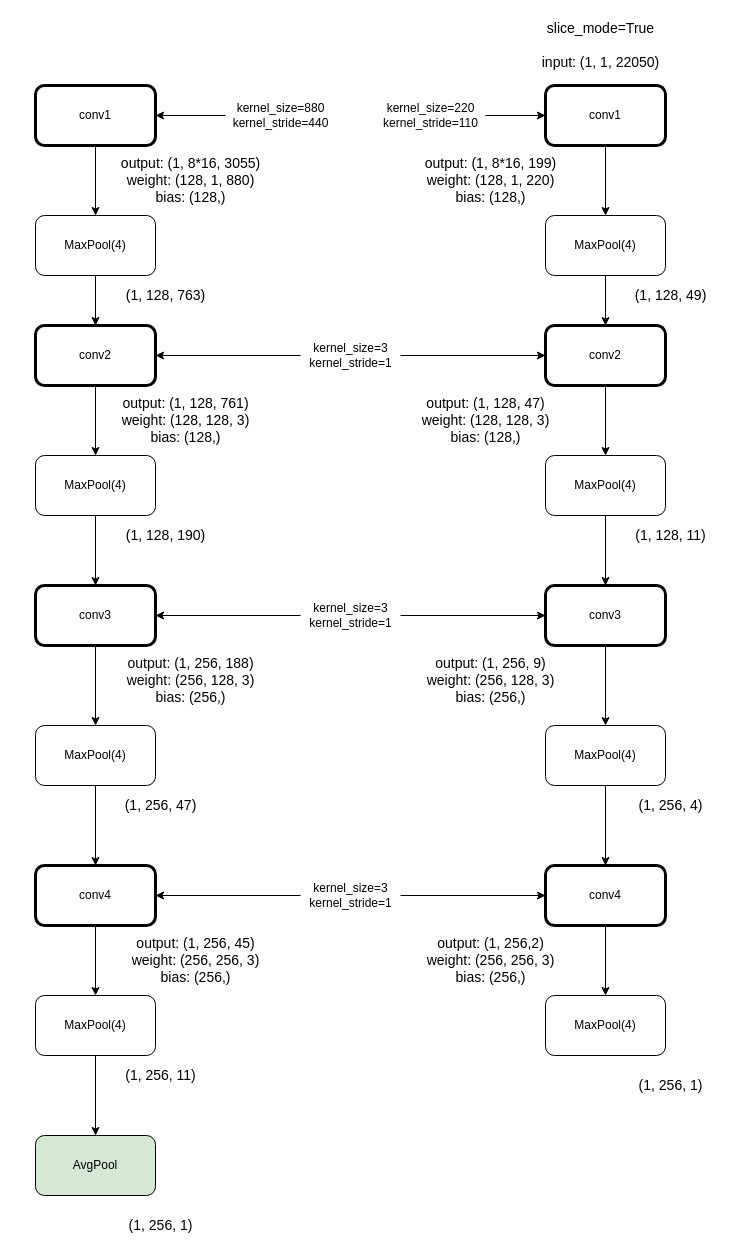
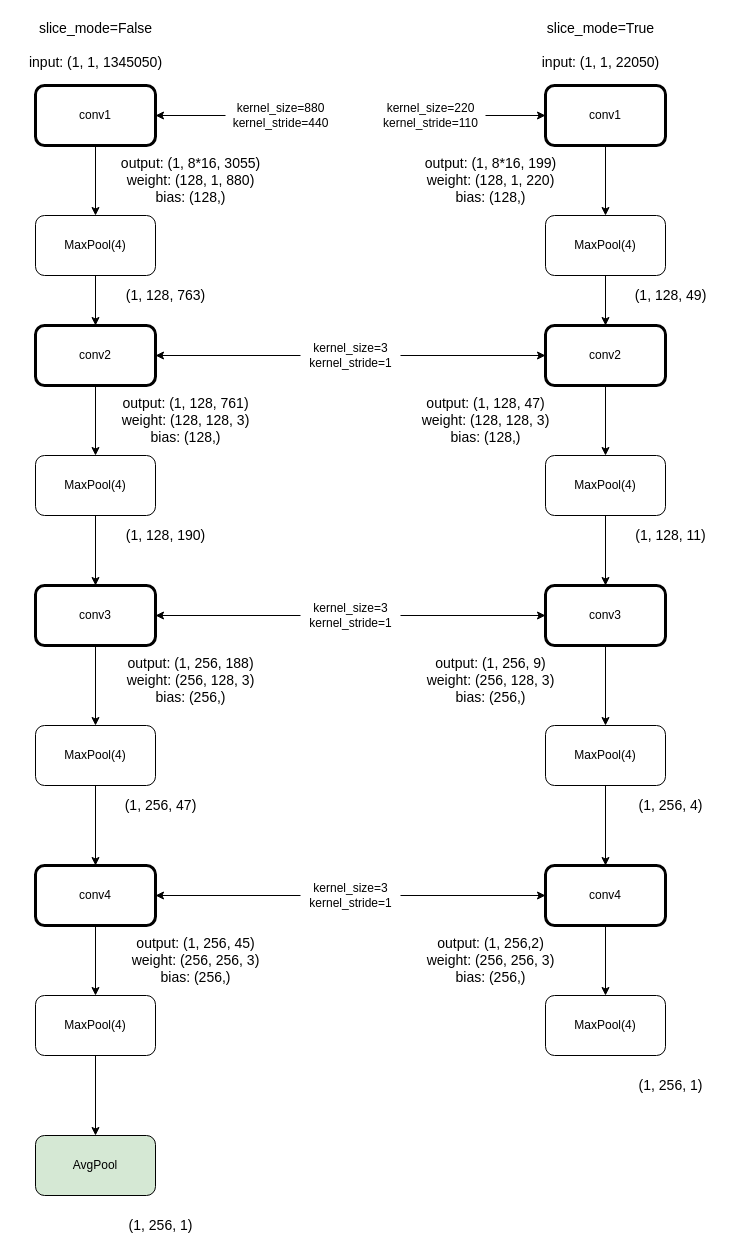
  <mxCell id="0" />
  <mxCell id="1" parent="0" />
  <mxCell id="2" value="" style="edgeStyle=orthogonalEdgeStyle;rounded=0;orthogonalLoop=1;jettySize=auto;html=1;" edge="1" parent="1" source="3" target="11"><mxGeometry relative="1" as="geometry" /></mxCell>
  <mxCell id="3" value="conv1" style="rounded=1;whiteSpace=wrap;html=1;strokeWidth=3;" vertex="1" parent="1"><mxGeometry x="35" y="85" width="120" height="60" as="geometry" /></mxCell>
  <mxCell id="4" value="" style="edgeStyle=orthogonalEdgeStyle;rounded=0;orthogonalLoop=1;jettySize=auto;html=1;" edge="1" parent="1" source="5" target="17"><mxGeometry relative="1" as="geometry" /></mxCell>
  <mxCell id="5" value="conv2" style="rounded=1;whiteSpace=wrap;html=1;strokeWidth=3;" vertex="1" parent="1"><mxGeometry x="35" y="325" width="120" height="60" as="geometry" /></mxCell>
  <mxCell id="6" value="" style="edgeStyle=orthogonalEdgeStyle;rounded=0;orthogonalLoop=1;jettySize=auto;html=1;" edge="1" parent="1" source="7" target="15"><mxGeometry relative="1" as="geometry" /></mxCell>
  <mxCell id="7" value="conv3" style="rounded=1;whiteSpace=wrap;html=1;strokeWidth=3;" vertex="1" parent="1"><mxGeometry x="35" y="585" width="120" height="60" as="geometry" /></mxCell>
  <mxCell id="8" value="" style="edgeStyle=orthogonalEdgeStyle;rounded=0;orthogonalLoop=1;jettySize=auto;html=1;" edge="1" parent="1" source="9" target="13"><mxGeometry relative="1" as="geometry" /></mxCell>
  <mxCell id="9" value="conv4" style="rounded=1;whiteSpace=wrap;html=1;strokeWidth=3;" vertex="1" parent="1"><mxGeometry x="35" y="865" width="120" height="60" as="geometry" /></mxCell>
  <mxCell id="10" value="" style="edgeStyle=orthogonalEdgeStyle;rounded=0;orthogonalLoop=1;jettySize=auto;html=1;" edge="1" parent="1" source="11" target="5"><mxGeometry relative="1" as="geometry" /></mxCell>
  <mxCell id="11" value="MaxPool(4)" style="rounded=1;whiteSpace=wrap;html=1;strokeWidth=1;" vertex="1" parent="1"><mxGeometry x="35" y="215" width="120" height="60" as="geometry" /></mxCell>
  <mxCell id="12" value="" style="edgeStyle=orthogonalEdgeStyle;rounded=0;orthogonalLoop=1;jettySize=auto;html=1;" edge="1" parent="1" source="13" target="56"><mxGeometry relative="1" as="geometry" /></mxCell>
  <mxCell id="13" value="MaxPool(4)" style="rounded=1;whiteSpace=wrap;html=1;strokeWidth=1;" vertex="1" parent="1"><mxGeometry x="35" y="995" width="120" height="60" as="geometry" /></mxCell>
  <mxCell id="14" value="" style="edgeStyle=orthogonalEdgeStyle;rounded=0;orthogonalLoop=1;jettySize=auto;html=1;" edge="1" parent="1" source="15" target="9"><mxGeometry relative="1" as="geometry" /></mxCell>
  <mxCell id="15" value="MaxPool(4)" style="rounded=1;whiteSpace=wrap;html=1;strokeWidth=1;" vertex="1" parent="1"><mxGeometry x="35" y="725" width="120" height="60" as="geometry" /></mxCell>
  <mxCell id="16" value="" style="edgeStyle=orthogonalEdgeStyle;rounded=0;orthogonalLoop=1;jettySize=auto;html=1;" edge="1" parent="1" source="17" target="7"><mxGeometry relative="1" as="geometry" /></mxCell>
  <mxCell id="17" value="MaxPool(4)" style="rounded=1;whiteSpace=wrap;html=1;strokeWidth=1;" vertex="1" parent="1"><mxGeometry x="35" y="455" width="120" height="60" as="geometry" /></mxCell>
+ <mxCell id="18" value="&lt;font style=&quot;font-size: 14px&quot;&gt;slice_mode=False&lt;br&gt;&lt;br&gt;input: (1, 1, 1345050)&lt;br&gt;&lt;/font&gt;" style="text;html=1;align=center;verticalAlign=middle;resizable=0;points=[];autosize=1;strokeColor=none;" vertex="1" parent="1"><mxGeometry x="20" y="20" width="150" height="50" as="geometry" /></mxCell>
  <mxCell id="19" value="&lt;font style=&quot;font-size: 14px&quot;&gt;(1, 128, 763)&lt;/font&gt;" style="text;html=1;align=center;verticalAlign=middle;resizable=0;points=[];autosize=1;strokeColor=none;" vertex="1" parent="1"><mxGeometry x="120" y="285" width="90" height="20" as="geometry" /></mxCell>
  <mxCell id="20" value="&lt;font style=&quot;font-size: 14px&quot;&gt;(1, 128, 190)&lt;/font&gt;" style="text;html=1;align=center;verticalAlign=middle;resizable=0;points=[];autosize=1;strokeColor=none;" vertex="1" parent="1"><mxGeometry x="120" y="525" width="90" height="20" as="geometry" /></mxCell>
  <mxCell id="21" value="&lt;font style=&quot;font-size: 14px&quot;&gt;(1, 256, 47)&lt;/font&gt;" style="text;html=1;align=center;verticalAlign=middle;resizable=0;points=[];autosize=1;strokeColor=none;" vertex="1" parent="1"><mxGeometry x="115" y="795" width="90" height="20" as="geometry" /></mxCell>
- <mxCell id="22" value="&lt;font style=&quot;font-size: 14px&quot;&gt;(1, 256, 11)&lt;/font&gt;" style="text;html=1;align=center;verticalAlign=middle;resizable=0;points=[];autosize=1;strokeColor=none;" vertex="1" parent="1"><mxGeometry x="115" y="1065" width="90" height="20" as="geometry" /></mxCell>
  <mxCell id="23" value="&lt;font style=&quot;font-size: 14px&quot;&gt;slice_mode=True&lt;br&gt;&lt;br&gt;input: (1, 1, 22050)&lt;br&gt;&lt;/font&gt;" style="text;html=1;align=center;verticalAlign=middle;resizable=0;points=[];autosize=1;strokeColor=none;" vertex="1" parent="1"><mxGeometry x="535" y="20" width="130" height="50" as="geometry" /></mxCell>
  <mxCell id="24" value="" style="edgeStyle=orthogonalEdgeStyle;rounded=0;orthogonalLoop=1;jettySize=auto;html=1;" edge="1" parent="1" source="25" target="33"><mxGeometry relative="1" as="geometry" /></mxCell>
  <mxCell id="25" value="conv1" style="rounded=1;whiteSpace=wrap;html=1;strokeWidth=3;" vertex="1" parent="1"><mxGeometry x="545" y="85" width="120" height="60" as="geometry" /></mxCell>
  <mxCell id="26" value="" style="edgeStyle=orthogonalEdgeStyle;rounded=0;orthogonalLoop=1;jettySize=auto;html=1;" edge="1" parent="1" source="27" target="38"><mxGeometry relative="1" as="geometry" /></mxCell>
  <mxCell id="27" value="conv2" style="rounded=1;whiteSpace=wrap;html=1;strokeWidth=3;" vertex="1" parent="1"><mxGeometry x="545" y="325" width="120" height="60" as="geometry" /></mxCell>
  <mxCell id="28" value="" style="edgeStyle=orthogonalEdgeStyle;rounded=0;orthogonalLoop=1;jettySize=auto;html=1;" edge="1" parent="1" source="29" target="36"><mxGeometry relative="1" as="geometry" /></mxCell>
  <mxCell id="29" value="conv3" style="rounded=1;whiteSpace=wrap;html=1;strokeWidth=3;" vertex="1" parent="1"><mxGeometry x="545" y="585" width="120" height="60" as="geometry" /></mxCell>
  <mxCell id="30" value="" style="edgeStyle=orthogonalEdgeStyle;rounded=0;orthogonalLoop=1;jettySize=auto;html=1;" edge="1" parent="1" source="31" target="34"><mxGeometry relative="1" as="geometry" /></mxCell>
  <mxCell id="31" value="conv4" style="rounded=1;whiteSpace=wrap;html=1;strokeWidth=3;" vertex="1" parent="1"><mxGeometry x="545" y="865" width="120" height="60" as="geometry" /></mxCell>
  <mxCell id="32" value="" style="edgeStyle=orthogonalEdgeStyle;rounded=0;orthogonalLoop=1;jettySize=auto;html=1;" edge="1" parent="1" source="33" target="27"><mxGeometry relative="1" as="geometry" /></mxCell>
  <mxCell id="33" value="MaxPool(4)" style="rounded=1;whiteSpace=wrap;html=1;strokeWidth=1;" vertex="1" parent="1"><mxGeometry x="545" y="215" width="120" height="60" as="geometry" /></mxCell>
  <mxCell id="34" value="MaxPool(4)" style="rounded=1;whiteSpace=wrap;html=1;strokeWidth=1;" vertex="1" parent="1"><mxGeometry x="545" y="995" width="120" height="60" as="geometry" /></mxCell>
  <mxCell id="35" value="" style="edgeStyle=orthogonalEdgeStyle;rounded=0;orthogonalLoop=1;jettySize=auto;html=1;" edge="1" parent="1" source="36" target="31"><mxGeometry relative="1" as="geometry" /></mxCell>
  <mxCell id="36" value="MaxPool(4)" style="rounded=1;whiteSpace=wrap;html=1;strokeWidth=1;" vertex="1" parent="1"><mxGeometry x="545" y="725" width="120" height="60" as="geometry" /></mxCell>
  <mxCell id="37" value="" style="edgeStyle=orthogonalEdgeStyle;rounded=0;orthogonalLoop=1;jettySize=auto;html=1;" edge="1" parent="1" source="38" target="29"><mxGeometry relative="1" as="geometry" /></mxCell>
  <mxCell id="38" value="MaxPool(4)" style="rounded=1;whiteSpace=wrap;html=1;strokeWidth=1;" vertex="1" parent="1"><mxGeometry x="545" y="455" width="120" height="60" as="geometry" /></mxCell>
  <mxCell id="39" value="&lt;font style=&quot;font-size: 14px&quot;&gt;(1, 128, 49)&lt;/font&gt;" style="text;html=1;align=center;verticalAlign=middle;resizable=0;points=[];autosize=1;strokeColor=none;" vertex="1" parent="1"><mxGeometry x="625" y="285" width="90" height="20" as="geometry" /></mxCell>
  <mxCell id="40" value="&lt;font style=&quot;font-size: 14px&quot;&gt;(1, 128, 11)&lt;/font&gt;" style="text;html=1;align=center;verticalAlign=middle;resizable=0;points=[];autosize=1;strokeColor=none;" vertex="1" parent="1"><mxGeometry x="625" y="525" width="90" height="20" as="geometry" /></mxCell>
  <mxCell id="41" value="&lt;font style=&quot;font-size: 14px&quot;&gt;(1, 256, 4)&lt;/font&gt;" style="text;html=1;align=center;verticalAlign=middle;resizable=0;points=[];autosize=1;strokeColor=none;" vertex="1" parent="1"><mxGeometry x="630" y="795" width="80" height="20" as="geometry" /></mxCell>
  <mxCell id="42" value="&lt;font style=&quot;font-size: 14px&quot;&gt;(1, 256, 1)&lt;/font&gt;" style="text;html=1;align=center;verticalAlign=middle;resizable=0;points=[];autosize=1;strokeColor=none;" vertex="1" parent="1"><mxGeometry x="630" y="1075" width="80" height="20" as="geometry" /></mxCell>
  <mxCell id="43" style="edgeStyle=orthogonalEdgeStyle;rounded=0;orthogonalLoop=1;jettySize=auto;html=1;entryX=1;entryY=0.5;entryDx=0;entryDy=0;" edge="1" parent="1" source="44" target="3"><mxGeometry relative="1" as="geometry" /></mxCell>
  <mxCell id="44" value="kernel_size=880&lt;br&gt;kernel_stride=440" style="text;html=1;align=center;verticalAlign=middle;resizable=0;points=[];autosize=1;strokeColor=none;" vertex="1" parent="1"><mxGeometry x="225" y="100" width="110" height="30" as="geometry" /></mxCell>
  <mxCell id="45" value="" style="edgeStyle=orthogonalEdgeStyle;rounded=0;orthogonalLoop=1;jettySize=auto;html=1;" edge="1" parent="1" source="47" target="5"><mxGeometry relative="1" as="geometry" /></mxCell>
  <mxCell id="46" style="edgeStyle=orthogonalEdgeStyle;rounded=0;orthogonalLoop=1;jettySize=auto;html=1;" edge="1" parent="1" source="47" target="27"><mxGeometry relative="1" as="geometry" /></mxCell>
  <mxCell id="47" value="kernel_size=3&lt;br&gt;kernel_stride=1" style="text;html=1;align=center;verticalAlign=middle;resizable=0;points=[];autosize=1;strokeColor=none;" vertex="1" parent="1"><mxGeometry x="300" y="340" width="100" height="30" as="geometry" /></mxCell>
  <mxCell id="48" value="" style="edgeStyle=orthogonalEdgeStyle;rounded=0;orthogonalLoop=1;jettySize=auto;html=1;" edge="1" parent="1" source="50" target="7"><mxGeometry relative="1" as="geometry" /></mxCell>
  <mxCell id="49" style="edgeStyle=orthogonalEdgeStyle;rounded=0;orthogonalLoop=1;jettySize=auto;html=1;entryX=0;entryY=0.5;entryDx=0;entryDy=0;" edge="1" parent="1" source="50" target="29"><mxGeometry relative="1" as="geometry" /></mxCell>
  <mxCell id="50" value="kernel_size=3&lt;br&gt;kernel_stride=1" style="text;html=1;align=center;verticalAlign=middle;resizable=0;points=[];autosize=1;strokeColor=none;" vertex="1" parent="1"><mxGeometry x="300" y="600" width="100" height="30" as="geometry" /></mxCell>
  <mxCell id="51" value="" style="edgeStyle=orthogonalEdgeStyle;rounded=0;orthogonalLoop=1;jettySize=auto;html=1;" edge="1" parent="1" source="53" target="9"><mxGeometry relative="1" as="geometry" /></mxCell>
  <mxCell id="52" style="edgeStyle=orthogonalEdgeStyle;rounded=0;orthogonalLoop=1;jettySize=auto;html=1;entryX=0;entryY=0.5;entryDx=0;entryDy=0;" edge="1" parent="1" source="53" target="31"><mxGeometry relative="1" as="geometry" /></mxCell>
  <mxCell id="53" value="kernel_size=3&lt;br&gt;kernel_stride=1" style="text;html=1;align=center;verticalAlign=middle;resizable=0;points=[];autosize=1;strokeColor=none;" vertex="1" parent="1"><mxGeometry x="300" y="880" width="100" height="30" as="geometry" /></mxCell>
  <mxCell id="54" value="" style="edgeStyle=orthogonalEdgeStyle;rounded=0;orthogonalLoop=1;jettySize=auto;html=1;" edge="1" parent="1" source="55" target="25"><mxGeometry relative="1" as="geometry" /></mxCell>
  <mxCell id="55" value="kernel_size=220&lt;br&gt;kernel_stride=110" style="text;html=1;align=center;verticalAlign=middle;resizable=0;points=[];autosize=1;strokeColor=none;" vertex="1" parent="1"><mxGeometry x="375" y="100" width="110" height="30" as="geometry" /></mxCell>
  <mxCell id="56" value="AvgPool" style="rounded=1;whiteSpace=wrap;html=1;strokeWidth=1;fillColor=#d5e8d4;" vertex="1" parent="1"><mxGeometry x="35" y="1135" width="120" height="60" as="geometry" /></mxCell>
  <mxCell id="57" value="&lt;font style=&quot;font-size: 14px&quot;&gt;(1, 256, 1)&lt;/font&gt;" style="text;html=1;align=center;verticalAlign=middle;resizable=0;points=[];autosize=1;strokeColor=none;" vertex="1" parent="1"><mxGeometry x="120" y="1215" width="80" height="20" as="geometry" /></mxCell>
  <mxCell id="58" value="&lt;font style=&quot;font-size: 14px&quot;&gt;output: (1, 8*16, 3055)&lt;br&gt;weight: (128, 1, 880)&lt;br&gt;bias: (128,)&lt;br&gt;&lt;/font&gt;" style="text;html=1;align=center;verticalAlign=middle;resizable=0;points=[];autosize=1;strokeColor=none;" vertex="1" parent="1"><mxGeometry x="115" y="155" width="150" height="50" as="geometry" /></mxCell>
  <mxCell id="59" value="&lt;font style=&quot;font-size: 14px&quot;&gt;output: (1, 128, 761)&lt;br&gt;weight: (128, 128, 3)&lt;br&gt;bias: (128,)&lt;br&gt;&lt;/font&gt;" style="text;html=1;align=center;verticalAlign=middle;resizable=0;points=[];autosize=1;strokeColor=none;" vertex="1" parent="1"><mxGeometry x="115" y="395" width="140" height="50" as="geometry" /></mxCell>
  <mxCell id="60" value="&lt;font style=&quot;font-size: 14px&quot;&gt;output: (1, 256, 188)&lt;br&gt;weight: (256, 128, 3)&lt;br&gt;bias: (256,)&lt;br&gt;&lt;/font&gt;" style="text;html=1;align=center;verticalAlign=middle;resizable=0;points=[];autosize=1;strokeColor=none;" vertex="1" parent="1"><mxGeometry x="120" y="655" width="140" height="50" as="geometry" /></mxCell>
  <mxCell id="61" value="&lt;font style=&quot;font-size: 14px&quot;&gt;output: (1, 256, 45)&lt;br&gt;weight: (256, 256, 3)&lt;br&gt;bias: (256,)&lt;br&gt;&lt;/font&gt;" style="text;html=1;align=center;verticalAlign=middle;resizable=0;points=[];autosize=1;strokeColor=none;" vertex="1" parent="1"><mxGeometry x="125" y="935" width="140" height="50" as="geometry" /></mxCell>
  <mxCell id="62" value="&lt;font style=&quot;font-size: 14px&quot;&gt;output: (1, 8*16, 199)&lt;br&gt;weight: (128, 1, 220)&lt;br&gt;bias: (128,)&lt;br&gt;&lt;/font&gt;" style="text;html=1;align=center;verticalAlign=middle;resizable=0;points=[];autosize=1;strokeColor=none;" vertex="1" parent="1"><mxGeometry x="415" y="155" width="150" height="50" as="geometry" /></mxCell>
  <mxCell id="63" value="&lt;font style=&quot;font-size: 14px&quot;&gt;output: (1, 128, 47)&lt;br&gt;weight: (128, 128, 3)&lt;br&gt;bias: (128,)&lt;br&gt;&lt;/font&gt;" style="text;html=1;align=center;verticalAlign=middle;resizable=0;points=[];autosize=1;strokeColor=none;" vertex="1" parent="1"><mxGeometry x="415" y="395" width="140" height="50" as="geometry" /></mxCell>
  <mxCell id="64" value="&lt;font style=&quot;font-size: 14px&quot;&gt;output: (1, 256, 9)&lt;br&gt;weight: (256, 128, 3)&lt;br&gt;bias: (256,)&lt;br&gt;&lt;/font&gt;" style="text;html=1;align=center;verticalAlign=middle;resizable=0;points=[];autosize=1;strokeColor=none;" vertex="1" parent="1"><mxGeometry x="420" y="655" width="140" height="50" as="geometry" /></mxCell>
  <mxCell id="65" value="&lt;font style=&quot;font-size: 14px&quot;&gt;output: (1, 256,2)&lt;br&gt;weight: (256, 256, 3)&lt;br&gt;bias: (256,)&lt;br&gt;&lt;/font&gt;" style="text;html=1;align=center;verticalAlign=middle;resizable=0;points=[];autosize=1;strokeColor=none;" vertex="1" parent="1"><mxGeometry x="420" y="935" width="140" height="50" as="geometry" /></mxCell>
